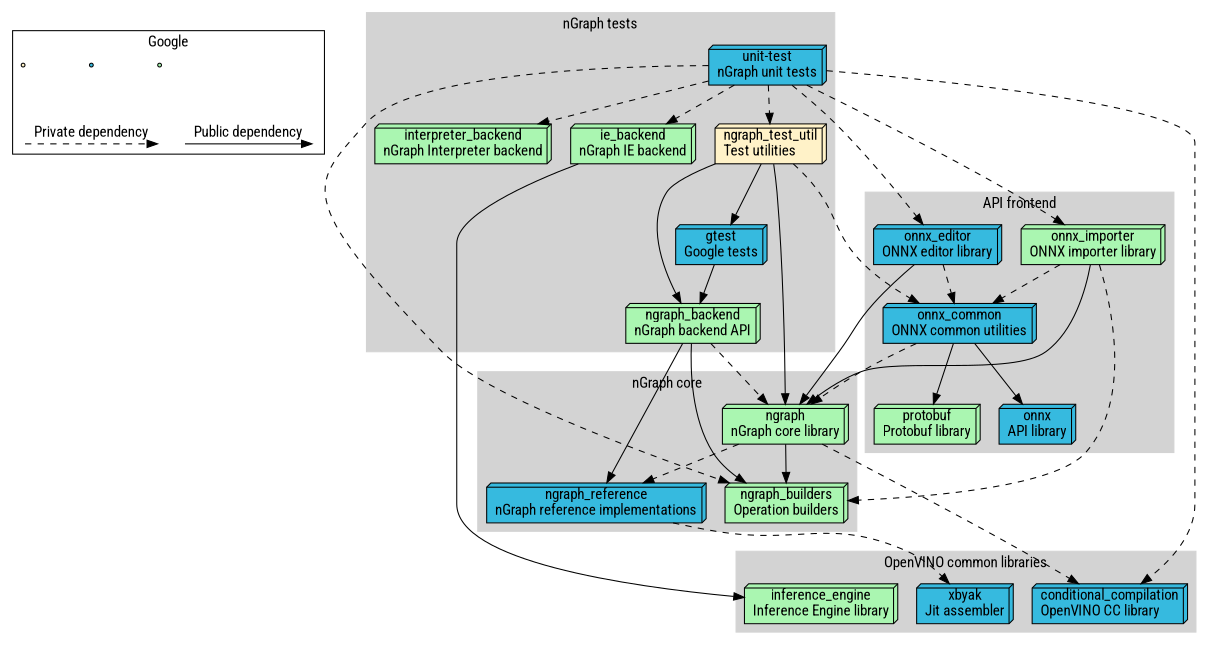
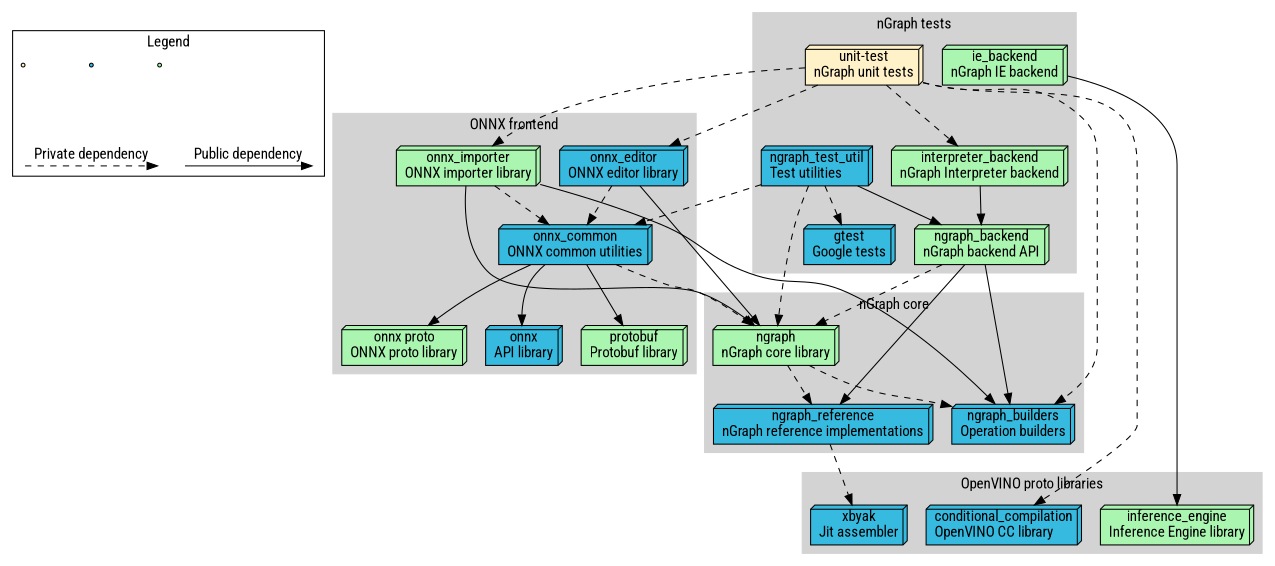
  digraph {
    fontname="Roboto Condensed"
    node [fontname="Roboto Condensed" shape=box3d style=filled fillcolor="#36badf"]
    edge [fontname="Roboto Condensed" style=dashed]
    d0 [shape=point style=invis fillcolor=""]
    d1 [shape=point style=invis fillcolor=""]
    s0 [shape=point style=invis fillcolor=""]
    s1 [shape=point style=invis fillcolor=""]
    n5 [fillcolor="#aaf6b1" label="Dynamic libraries" shape=point]
    n6 [label="Static libraries" shape=point]
    n7 [fillcolor="#fff2c8" label=Executable shape=point]
    n8 [label="xbyak\nJit assembler\l"]
    n9 [label="conditional_compilation\nOpenVINO CC library\l"]
    n10 [fillcolor="#aaf6b1" label="inference_engine\nInference Engine library\l"]
    n11 [label="ngraph_reference\nnGraph reference implementations\l"]
-   n12 [fillcolor="#aaf6b1" label="ngraph_builders\nOperation builders\l"]
+   n12 [label="ngraph_builders\nOperation builders\l"]
    n13 [fillcolor="#aaf6b1" label="ngraph\nnGraph core library\l"]
    n14 [label="onnx_common\nONNX common utilities\l"]
+   n15 [fillcolor="#aaf6b1" label="onnx proto\nONNX proto library\l"]
    n16 [label="onnx\nAPI library\l"]
    n17 [fillcolor="#aaf6b1" label="protobuf\nProtobuf library\l"]
    n18 [fillcolor="#aaf6b1" label="onnx_importer\nONNX importer library\l"]
    n19 [label="onnx_editor\nONNX editor library\l"]
    n20 [label="gtest\nGoogle tests\l"]
    n21 [fillcolor="#aaf6b1" label="ngraph_backend\nnGraph backend API\l"]
    n22 [fillcolor="#aaf6b1" label="interpreter_backend\nnGraph Interpreter backend\l"]
    n23 [fillcolor="#aaf6b1" label="ie_backend\nnGraph IE backend\l"]
-   n24 [fillcolor="#fff2c8" label="ngraph_test_util\nTest utilities\l"]
-   n25 [label="unit-test\nnGraph unit tests\l"]
+   n24 [label="ngraph_test_util\nTest utilities\l"]
+   n25 [fillcolor="#fff2c8" label="unit-test\nnGraph unit tests\l"]
    subgraph cluster_1 {
-     label=Google
+     label=Legend
      n5
      n6
      n7
      subgraph sub_2 {
        label=Legend
        rank=same
        d0
        d1
        s0
        s1
      }
    }
    subgraph cluster_3 {
      clusterrank=global
      color=lightgrey
-     label="OpenVINO common libraries"
+     label="OpenVINO proto libraries"
      style=filled
      n8
      n9
      n10
    }
    subgraph cluster_4 {
      clusterrank=global
      color=lightgrey
      label="nGraph core"
      style=filled
      n11
      n12
      n13
    }
    subgraph cluster_5 {
      clusterrank=global
      color=lightgrey
-     label="API frontend"
+     label="ONNX frontend"
      style=filled
      n14
+     n15
      n16
      n17
      n18
      n19
    }
    subgraph cluster_6 {
      clusterrank=global
      color=lightgrey
      label="nGraph tests"
      style=filled
      n20
      n21
      n22
      n23
      n24
      n25
    }
    d0 -> d1 [label="Private dependency" weight=100]
    s0 -> s1 [label="Public dependency" weight=100 style=""]
    n5 -> d1 [style=invis weight=100]
    n7 -> d0 [style=invis weight=100]
    n11 -> n8
-   n13 -> n9
    n13 -> n11
-   n13 -> n12 [style=solid]
+   n13 -> n12
    n14 -> n13
+   n14 -> n15 [style=""]
    n14 -> n16 [style=""]
    n14 -> n17 [style=""]
-   n18 -> n12
+   n18 -> n12 [style=solid]
    n18 -> n13 [style=""]
    n18 -> n14
    n19 -> n13 [style=""]
    n19 -> n14
    n21 -> n11 [style=""]
    n21 -> n12 [style=""]
    n21 -> n13
-   n20 -> n21 [style=""]
+   n22 -> n21 [style=""]
    n23 -> n10 [style=""]
-   n24 -> n13 [style=""]
+   n24 -> n13
    n24 -> n14
-   n24 -> n20 [style=""]
+   n24 -> n20
    n24 -> n21 [style=""]
    n25 -> n9
    n25 -> n12
    n25 -> n18
    n25 -> n19
    n25 -> n22
-   n25 -> n23
-   n25 -> n24
  }
